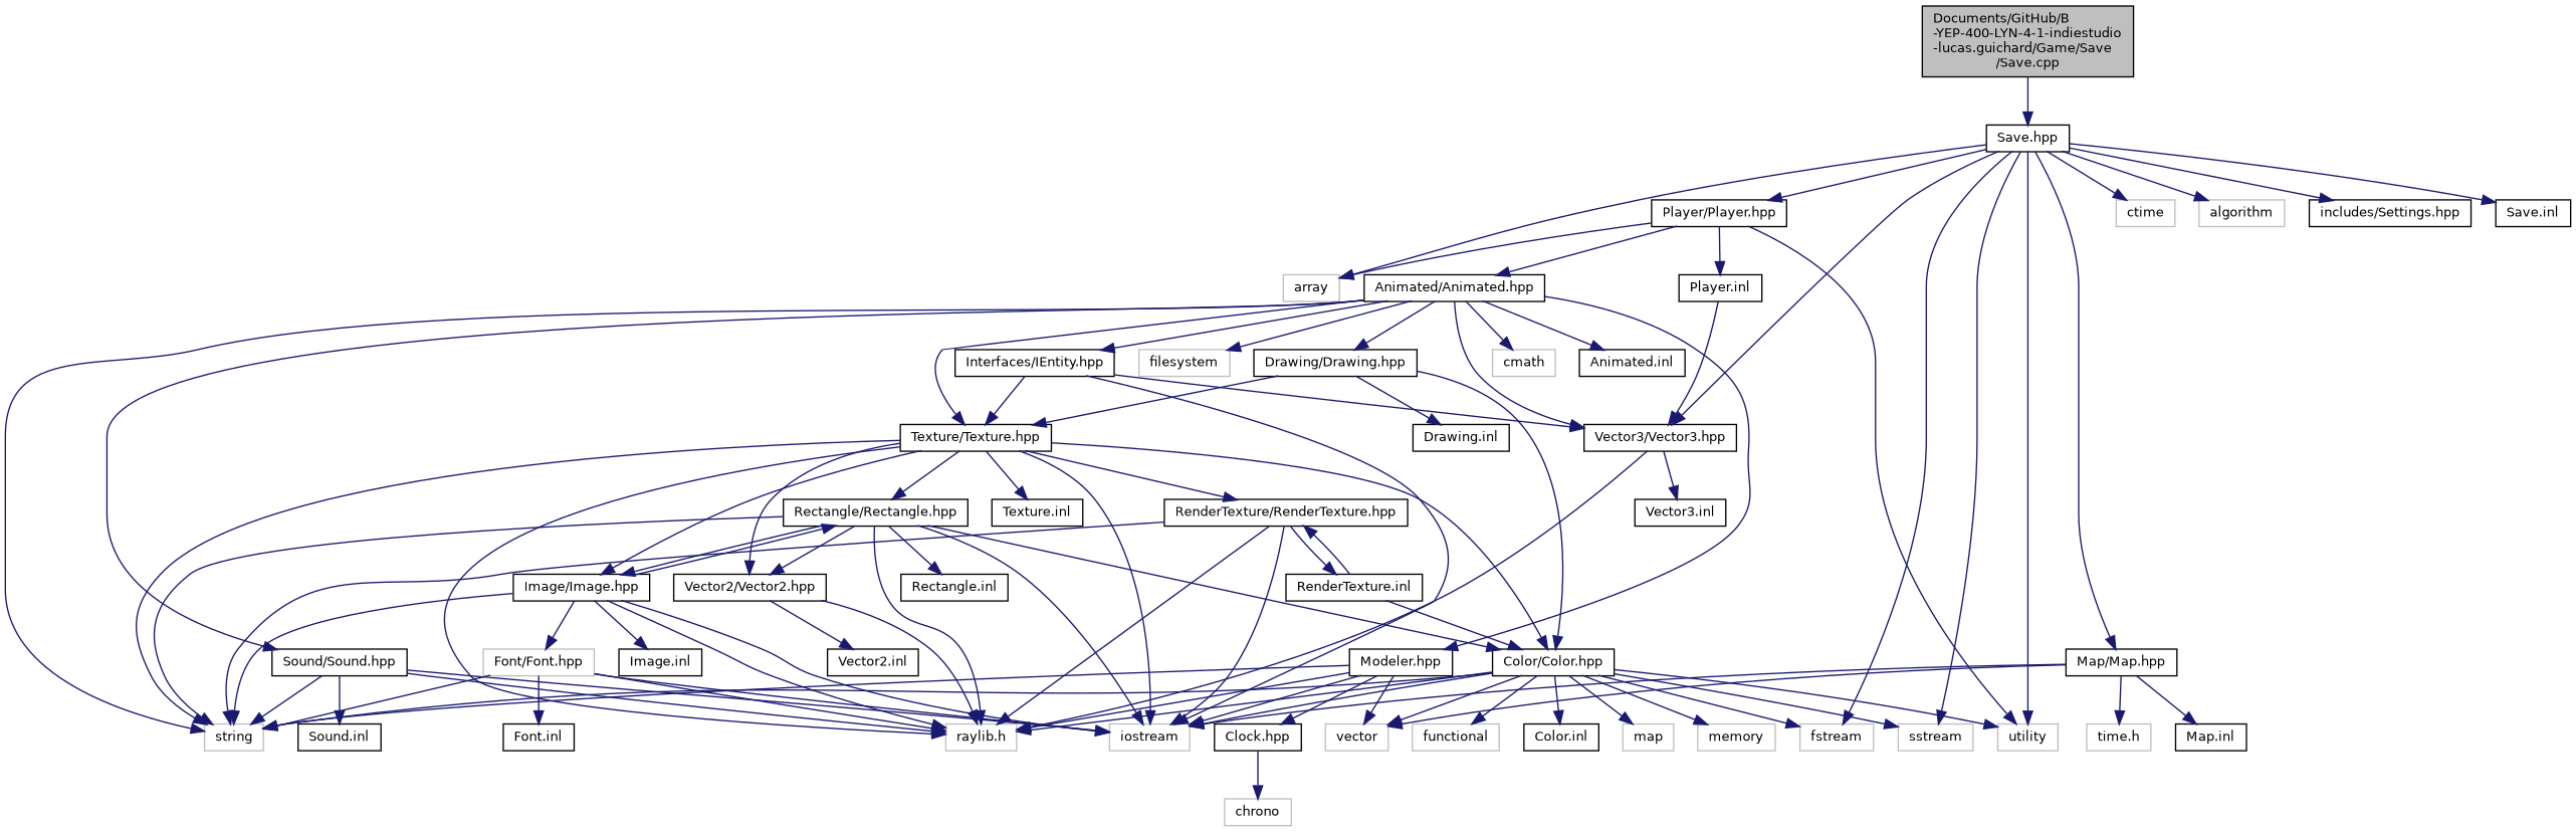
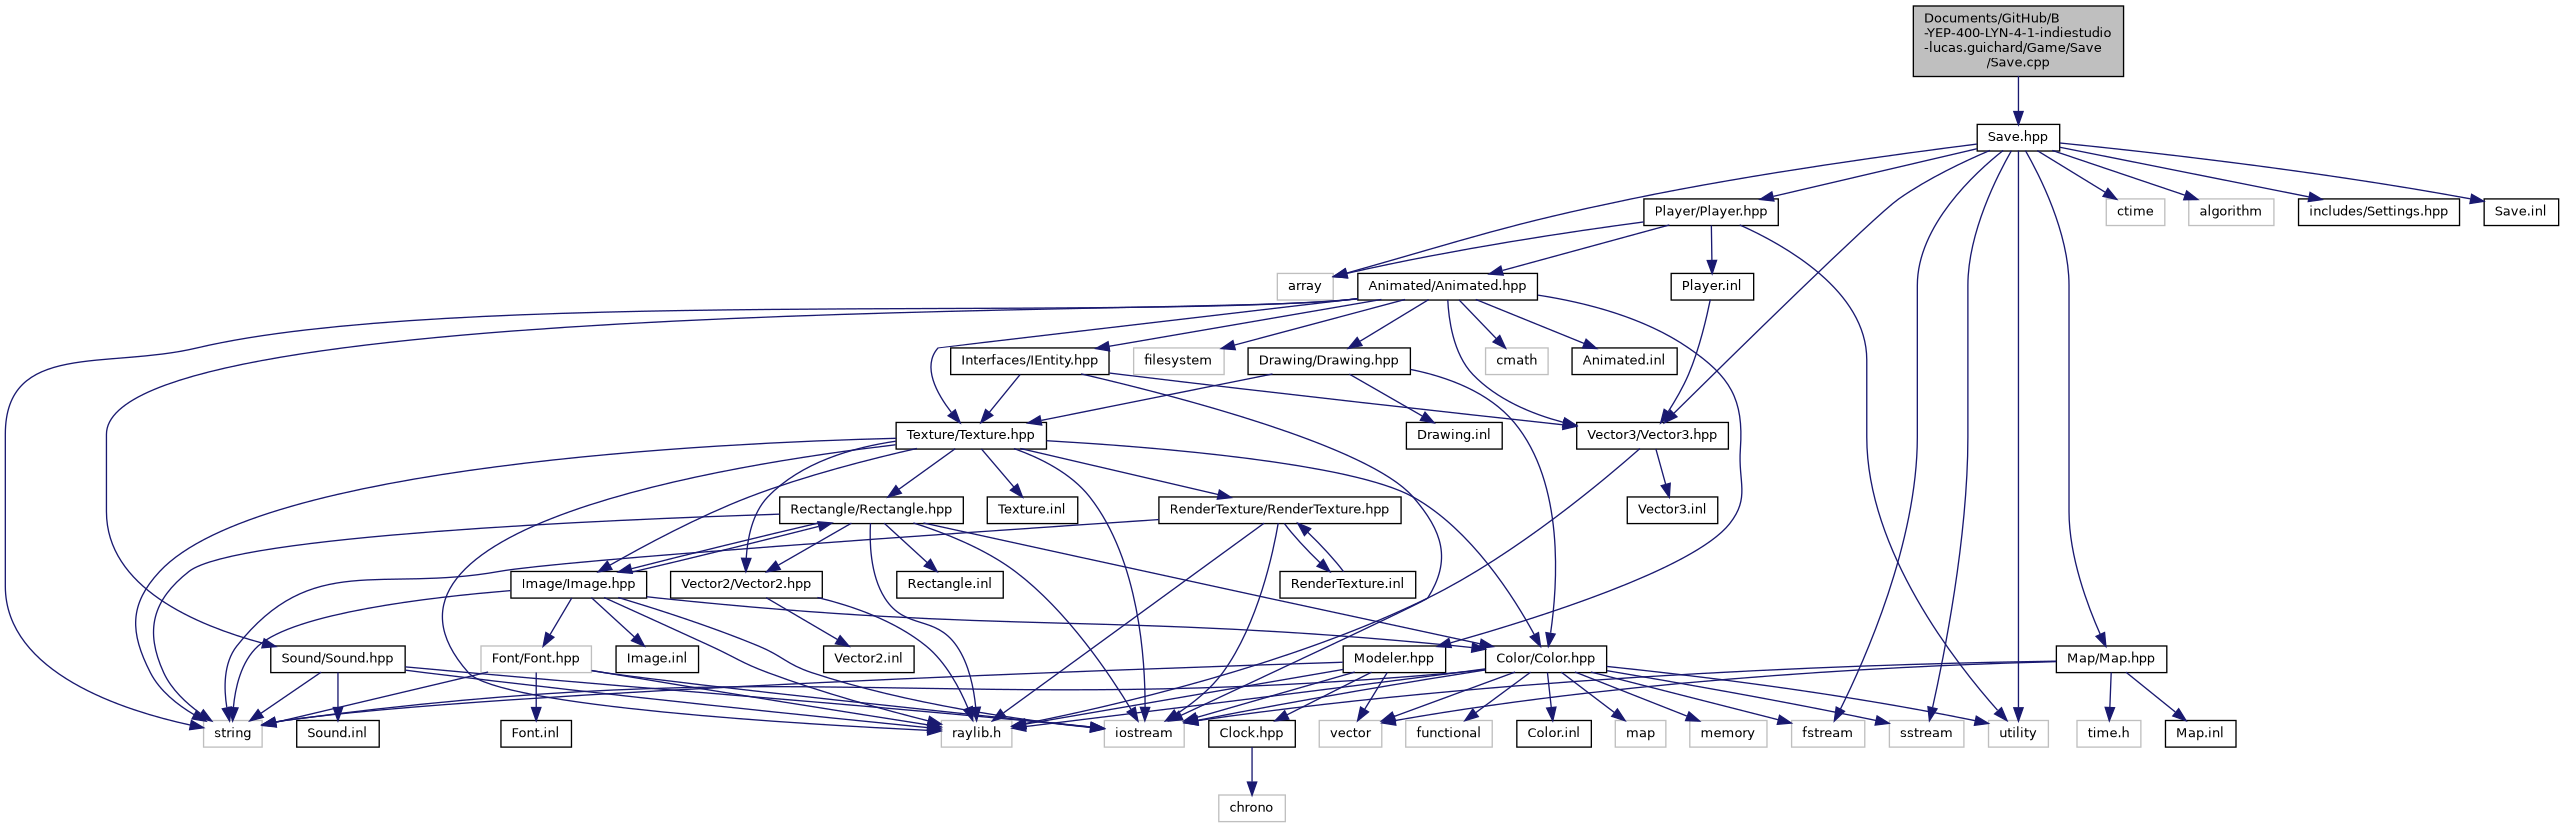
  digraph {
    node [color=black fillcolor=white fontname=Helvetica fontsize=10 shape=record style=filled]
    edge [color=midnightblue fontname=Helvetica fontsize=10 labelfontname=Helvetica labelfontsize=10 style=solid]
    n1 [fillcolor=grey75 fontcolor=black height=0.2 label="Documents/GitHub/B\l-YEP-400-LYN-4-1-indiestudio\l-lucas.guichard/Game/Save\l/Save.cpp" width=0.4]
    n2 [height=0.2 label="Save.hpp" width=0.4]
    n3 [color=grey75 height=0.2 label=array width=0.4]
    n4 [color=grey75 height=0.2 label=fstream width=0.4]
    n5 [color=grey75 height=0.2 label=ctime width=0.4]
    n6 [color=grey75 height=0.2 label=sstream width=0.4]
    n7 [color=grey75 height=0.2 label=algorithm width=0.4]
    n8 [color=grey75 height=0.2 label=utility width=0.4]
    n9 [height=0.2 label="includes/Settings.hpp" width=0.4]
    n10 [height=0.2 label="Player/Player.hpp" width=0.4]
    n11 [height=0.2 label="Vector3/Vector3.hpp" width=0.4]
    n12 [height=0.2 label="Map/Map.hpp" width=0.4]
    n13 [height=0.2 label="Save.inl" width=0.4]
    n14 [height=0.2 label="Animated/Animated.hpp" width=0.4]
    n15 [height=0.2 label="Player.inl" width=0.4]
    n16 [color=grey75 height=0.2 label="raylib.h" width=0.4]
    n17 [height=0.2 label="Vector3.inl" width=0.4]
    n18 [color=grey75 height=0.2 label=iostream width=0.4]
    n19 [color=grey75 height=0.2 label=vector width=0.4]
    n20 [color=grey75 height=0.2 label="time.h" width=0.4]
    n21 [height=0.2 label="Map.inl" width=0.4]
    n22 [height=0.2 label="Interfaces/IEntity.hpp" width=0.4]
    n23 [height=0.2 label="Texture/Texture.hpp" width=0.4]
    n24 [color=grey75 height=0.2 label=string width=0.4]
    n25 [height=0.2 label="Sound/Sound.hpp" width=0.4]
    n26 [height=0.2 label="Drawing/Drawing.hpp" width=0.4]
    n27 [color=grey75 height=0.2 label=filesystem width=0.4]
    n28 [color=grey75 height=0.2 label=cmath width=0.4]
    n29 [height=0.2 label="Modeler.hpp" width=0.4]
    n30 [height=0.2 label="Animated.inl" width=0.4]
    n31 [height=0.2 label="Color/Color.hpp" width=0.4]
    n32 [height=0.2 label="RenderTexture/RenderTexture.hpp" width=0.4]
    n33 [height=0.2 label="Vector2/Vector2.hpp" width=0.4]
    n34 [height=0.2 label="Rectangle/Rectangle.hpp" width=0.4]
    n35 [height=0.2 label="Image/Image.hpp" width=0.4]
    n36 [height=0.2 label="Texture.inl" width=0.4]
    n37 [height=0.2 label="Sound.inl" width=0.4]
    n38 [height=0.2 label="Drawing.inl" width=0.4]
    n39 [height=0.2 label="Clock.hpp" width=0.4]
    n40 [color=grey75 height=0.2 label=functional width=0.4]
    n41 [color=grey75 height=0.2 label=map width=0.4]
    n42 [color=grey75 height=0.2 label=memory width=0.4]
    n43 [height=0.2 label="Color.inl" width=0.4]
    n44 [height=0.2 label="RenderTexture.inl" width=0.4]
    n45 [height=0.2 label="Vector2.inl" width=0.4]
    n46 [height=0.2 label="Rectangle.inl" width=0.4]
    n47 [color=grey75 height=0.2 label="Font/Font.hpp" width=0.4]
    n48 [height=0.2 label="Image.inl" width=0.4]
    n49 [height=0.2 label="Font.inl" width=0.4]
    n50 [color=grey75 height=0.2 label=chrono width=0.4]
    n1 -> n2
    n2 -> n3
    n2 -> n4
    n2 -> n5
    n2 -> n6
    n2 -> n7
    n2 -> n8
    n2 -> n9
    n2 -> n10
    n2 -> n11
    n2 -> n12
    n2 -> n13
    n10 -> n3
    n10 -> n8
    n10 -> n14
    n10 -> n15
    n11 -> n16
    n11 -> n17
    n12 -> n18
    n12 -> n19
    n12 -> n20
    n12 -> n21
    n14 -> n11
    n14 -> n22
    n14 -> n23
    n14 -> n24
    n14 -> n25
    n14 -> n26
    n14 -> n27
    n14 -> n28
    n14 -> n29
    n14 -> n30
    n15 -> n11
    n22 -> n11
    n22 -> n18
    n22 -> n23
    n23 -> n16
    n23 -> n18
    n23 -> n24
    n23 -> n31
    n23 -> n32
    n23 -> n33
    n23 -> n34
    n23 -> n35
    n23 -> n36
    n25 -> n16
    n25 -> n18
    n25 -> n24
    n25 -> n37
    n26 -> n23
    n26 -> n31
    n26 -> n38
    n29 -> n16
    n29 -> n18
    n29 -> n19
    n29 -> n24
    n29 -> n39
    n31 -> n4
    n31 -> n6
    n31 -> n8
    n31 -> n16
    n31 -> n18
    n31 -> n19
    n31 -> n24
    n31 -> n40
    n31 -> n41
    n31 -> n42
    n31 -> n43
    n32 -> n16
    n32 -> n18
    n32 -> n24
    n32 -> n44
    n33 -> n16
    n33 -> n45
    n34 -> n16
    n34 -> n18
    n34 -> n24
    n34 -> n31
    n34 -> n33
    n34 -> n35
    n34 -> n46
    n35 -> n16
    n35 -> n18
    n35 -> n24
-   n44 -> n31
+   n35 -> n31
    n35 -> n34
    n35 -> n47
    n35 -> n48
    n39 -> n50
    n44 -> n32
    n47 -> n16
    n47 -> n18
    n47 -> n24
    n47 -> n49
  }
